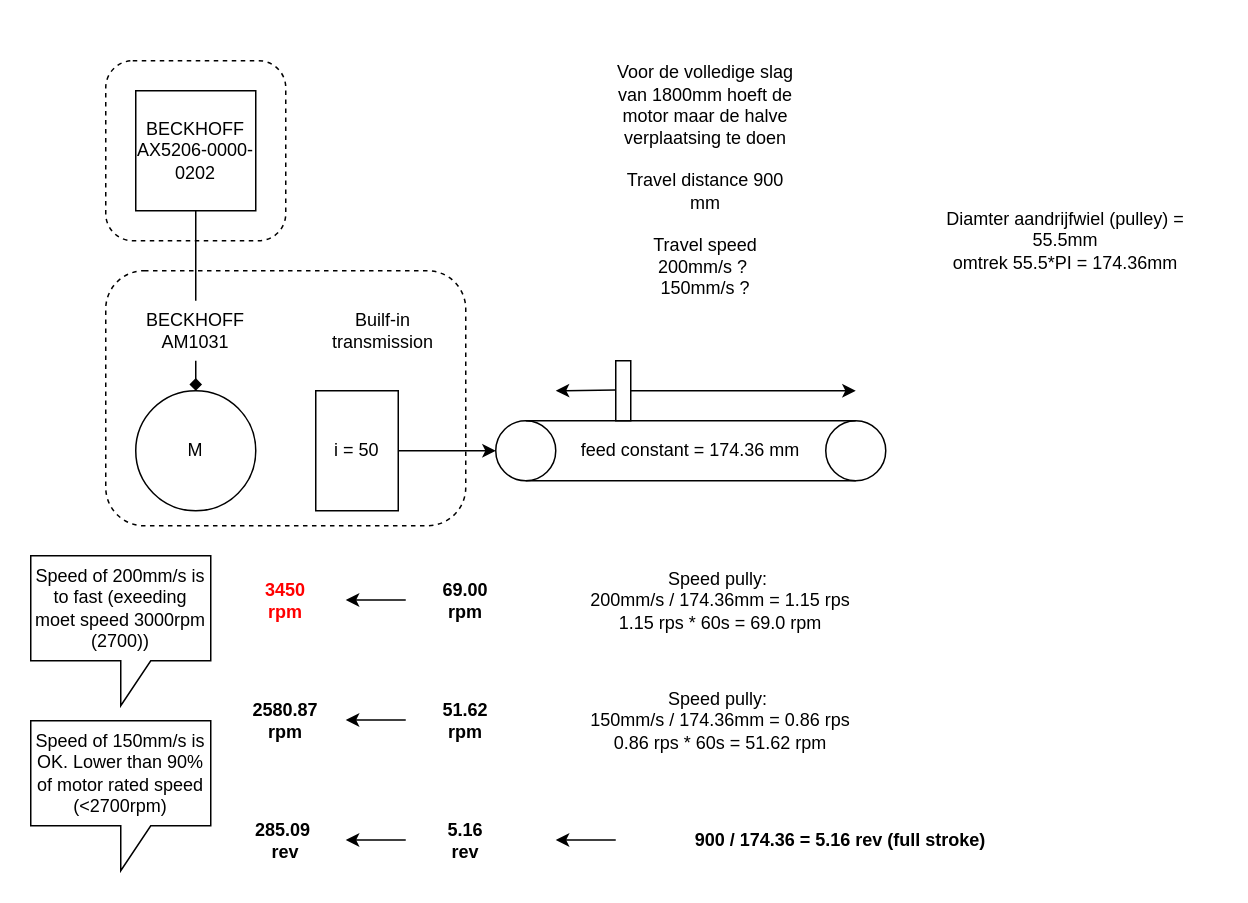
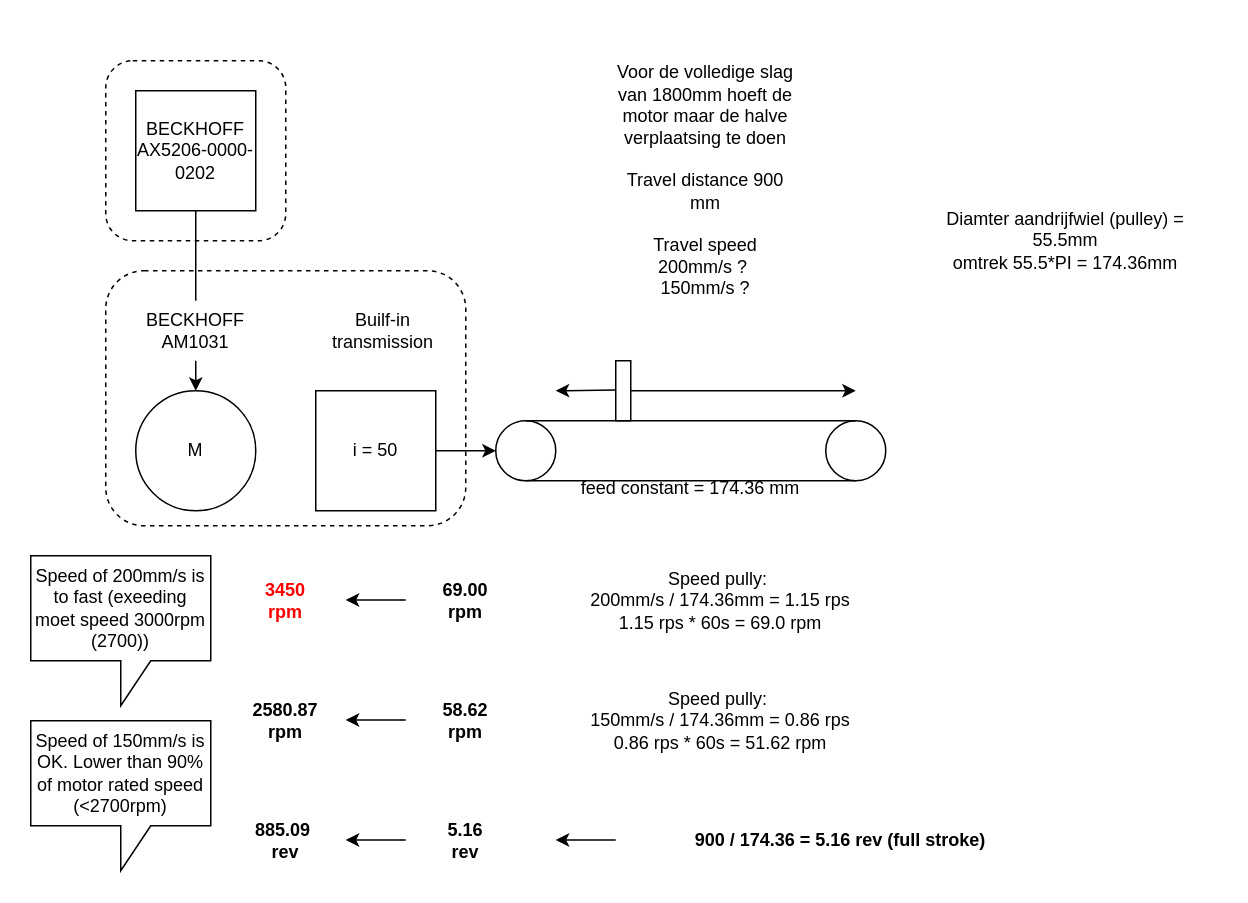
  <mxCell id="0" />
  <mxCell id="1" parent="0" />
  <mxCell id="2" value="" style="rounded=1;whiteSpace=wrap;html=1;dashed=1;fillColor=none;" parent="1" vertex="1"><mxGeometry x="70" y="180" width="240" height="170" as="geometry" /></mxCell>
- <mxCell id="3" value="i = 50" style="whiteSpace=wrap;html=1;aspect=fixed;" parent="1" vertex="1"><mxGeometry x="210" y="260" width="55" height="80" as="geometry" /></mxCell>
+ <mxCell id="3" value="i = 50" style="whiteSpace=wrap;html=1;aspect=fixed;" parent="1" vertex="1"><mxGeometry x="210" y="260" width="80" height="80" as="geometry" /></mxCell>
  <mxCell id="4" value="M" style="ellipse;whiteSpace=wrap;html=1;aspect=fixed;" parent="1" vertex="1"><mxGeometry x="90" y="260" width="80" height="80" as="geometry" /></mxCell>
  <mxCell id="5" value="" style="endArrow=classic;html=1;rounded=0;exitX=1;exitY=0.5;exitDx=0;exitDy=0;entryX=0;entryY=0.5;entryDx=0;entryDy=0;" parent="1" source="3" edge="1"><mxGeometry width="50" height="50" relative="1" as="geometry"><mxPoint x="180" y="310" as="sourcePoint" /><mxPoint x="330" y="300" as="targetPoint" /></mxGeometry></mxCell>
  <mxCell id="6" value="&lt;div&gt;Builf-in transmission&lt;/div&gt;" style="text;html=1;align=center;verticalAlign=middle;whiteSpace=wrap;rounded=0;" parent="1" vertex="1"><mxGeometry x="215" y="190" width="80" height="60" as="geometry" /></mxCell>
  <mxCell id="7" value="&lt;div&gt;&lt;b&gt;69.00 rpm&lt;/b&gt;&lt;/div&gt;" style="text;html=1;align=center;verticalAlign=middle;whiteSpace=wrap;rounded=0;fontColor=#000000;" parent="1" vertex="1"><mxGeometry x="290" y="380" width="40" height="40" as="geometry" /></mxCell>
  <mxCell id="8" value="&lt;div&gt;&lt;b&gt;3450 rpm&lt;/b&gt;&lt;/div&gt;" style="text;html=1;align=center;verticalAlign=middle;whiteSpace=wrap;rounded=0;fontColor=#ff0000;" parent="1" vertex="1"><mxGeometry x="170" y="380" width="40" height="40" as="geometry" /></mxCell>
  <mxCell id="9" value="" style="endArrow=classic;html=1;rounded=0;" parent="1" edge="1"><mxGeometry width="50" height="50" relative="1" as="geometry"><mxPoint x="410" y="259.5" as="sourcePoint" /><mxPoint x="370" y="260" as="targetPoint" /></mxGeometry></mxCell>
  <mxCell id="10" value="" style="endArrow=classic;html=1;rounded=0;" parent="1" edge="1"><mxGeometry width="50" height="50" relative="1" as="geometry"><mxPoint x="270" y="399.5" as="sourcePoint" /><mxPoint x="230" y="399.5" as="targetPoint" /></mxGeometry></mxCell>
  <mxCell id="11" value="" style="ellipse;whiteSpace=wrap;html=1;aspect=fixed;" parent="1" vertex="1"><mxGeometry x="330" y="280" width="40" height="40" as="geometry" /></mxCell>
  <mxCell id="12" value="" style="ellipse;whiteSpace=wrap;html=1;aspect=fixed;" parent="1" vertex="1"><mxGeometry x="550" y="280" width="40" height="40" as="geometry" /></mxCell>
  <mxCell id="13" value="" style="endArrow=none;html=1;rounded=0;exitX=0.5;exitY=0;exitDx=0;exitDy=0;entryX=0.5;entryY=0;entryDx=0;entryDy=0;" parent="1" source="11" target="12" edge="1"><mxGeometry width="50" height="50" relative="1" as="geometry"><mxPoint x="410" y="240" as="sourcePoint" /><mxPoint x="460" y="190" as="targetPoint" /></mxGeometry></mxCell>
  <mxCell id="14" value="" style="endArrow=none;html=1;rounded=0;exitX=0.5;exitY=1;exitDx=0;exitDy=0;entryX=0.5;entryY=1;entryDx=0;entryDy=0;" parent="1" source="11" target="12" edge="1"><mxGeometry width="50" height="50" relative="1" as="geometry"><mxPoint x="360" y="290" as="sourcePoint" /><mxPoint x="580" y="290" as="targetPoint" /></mxGeometry></mxCell>
  <mxCell id="15" value="" style="rounded=0;whiteSpace=wrap;html=1;" parent="1" vertex="1"><mxGeometry x="410" y="240" width="10" height="40" as="geometry" /></mxCell>
  <mxCell id="16" value="" style="endArrow=classic;html=1;rounded=0;exitX=1;exitY=0.5;exitDx=0;exitDy=0;" parent="1" source="15" edge="1"><mxGeometry width="50" height="50" relative="1" as="geometry"><mxPoint x="420" y="269.5" as="sourcePoint" /><mxPoint x="570" y="260" as="targetPoint" /></mxGeometry></mxCell>
  <mxCell id="17" value="&lt;div style=&quot;&quot;&gt;&lt;br&gt;&lt;/div&gt;" style="rounded=1;whiteSpace=wrap;html=1;dashed=1;fillColor=none;align=center;" parent="1" vertex="1"><mxGeometry x="70" y="40" width="120" height="120" as="geometry" /></mxCell>
  <mxCell id="18" value="&lt;div&gt;BECKHOFF&lt;/div&gt;AX5206-0000-0202&lt;div&gt;&lt;/div&gt;" style="whiteSpace=wrap;html=1;aspect=fixed;" parent="1" vertex="1"><mxGeometry x="90" y="60" width="80" height="80" as="geometry" /></mxCell>
- <mxCell id="19" value="" style="endArrow=diamond;html=1;rounded=0;exitX=0.5;exitY=1;exitDx=0;exitDy=0;entryX=0.5;entryY=0;entryDx=0;entryDy=0;" parent="1" source="18" target="4" edge="1"><mxGeometry width="50" height="50" relative="1" as="geometry"><mxPoint x="300" y="10" as="sourcePoint" /><mxPoint x="320" y="140" as="targetPoint" /></mxGeometry></mxCell>
+ <mxCell id="19" value="" style="endArrow=classic;html=1;rounded=0;exitX=0.5;exitY=1;exitDx=0;exitDy=0;entryX=0.5;entryY=0;entryDx=0;entryDy=0;" parent="1" source="18" target="4" edge="1"><mxGeometry width="50" height="50" relative="1" as="geometry"><mxPoint x="300" y="10" as="sourcePoint" /><mxPoint x="320" y="140" as="targetPoint" /></mxGeometry></mxCell>
  <mxCell id="20" value="BECKHOFF&lt;div&gt;AM1031&lt;/div&gt;" style="text;html=1;align=center;verticalAlign=middle;whiteSpace=wrap;rounded=0;fillColor=default;" parent="1" vertex="1"><mxGeometry x="90" y="200" width="80" height="40" as="geometry" /></mxCell>
  <mxCell id="21" value="&lt;div&gt;Voor de volledige slag van 1800mm hoeft de motor maar de halve verplaatsing te doen&lt;/div&gt;&lt;div&gt;&lt;br&gt;&lt;/div&gt;&lt;div&gt;Travel distance 900 mm&lt;/div&gt;&lt;div&gt;&lt;br&gt;&lt;/div&gt;&lt;div&gt;Travel speed&lt;/div&gt;&lt;div&gt;200mm/s ?&amp;nbsp;&lt;/div&gt;&lt;div&gt;150mm/s ?&lt;/div&gt;" style="text;html=1;align=center;verticalAlign=middle;whiteSpace=wrap;rounded=0;" parent="1" vertex="1"><mxGeometry x="410" y="20" width="120" height="200" as="geometry" /></mxCell>
- <mxCell id="22" value="feed constant = 174.36 mm" style="text;html=1;align=center;verticalAlign=middle;whiteSpace=wrap;rounded=0;" parent="1" vertex="1"><mxGeometry x="380" y="290" width="160" height="20" as="geometry" /></mxCell>
+ <mxCell id="22" value="feed constant = 174.36 mm" style="text;html=1;align=center;verticalAlign=middle;whiteSpace=wrap;rounded=0;" parent="1" vertex="1"><mxGeometry x="380" y="315" width="160" height="20" as="geometry" /></mxCell>
  <mxCell id="23" value="&lt;div&gt;Speed pully:&amp;nbsp;&lt;/div&gt;&lt;div&gt;200mm/s / 174.36mm = 1.15 rps&lt;/div&gt;&lt;div&gt;1.15 rps&lt;span style=&quot;background-color: initial;&quot;&gt;&amp;nbsp;* 60s = 69.0&lt;/span&gt;&lt;span style=&quot;background-color: initial;&quot;&gt;&amp;nbsp;rpm&lt;/span&gt;&lt;/div&gt;" style="text;html=1;align=center;verticalAlign=middle;whiteSpace=wrap;rounded=0;" parent="1" vertex="1"><mxGeometry x="380" y="370" width="200" height="60" as="geometry" /></mxCell>
  <mxCell id="24" value="&lt;div&gt;&lt;b&gt;5.16 rev&lt;/b&gt;&lt;/div&gt;" style="text;html=1;align=center;verticalAlign=middle;whiteSpace=wrap;rounded=0;fontColor=#000000;" parent="1" vertex="1"><mxGeometry x="290" y="540" width="40" height="40" as="geometry" /></mxCell>
- <mxCell id="25" value="&lt;div&gt;&lt;b&gt;285.09&amp;nbsp; rev&lt;/b&gt;&lt;/div&gt;" style="text;html=1;align=center;verticalAlign=middle;whiteSpace=wrap;rounded=0;fontColor=#000000;" parent="1" vertex="1"><mxGeometry x="170" y="540" width="40" height="40" as="geometry" /></mxCell>
+ <mxCell id="25" value="&lt;div&gt;&lt;b&gt;885.09&amp;nbsp; rev&lt;/b&gt;&lt;/div&gt;" style="text;html=1;align=center;verticalAlign=middle;whiteSpace=wrap;rounded=0;fontColor=#000000;" parent="1" vertex="1"><mxGeometry x="170" y="540" width="40" height="40" as="geometry" /></mxCell>
  <mxCell id="26" value="" style="endArrow=classic;html=1;rounded=0;" parent="1" edge="1"><mxGeometry width="50" height="50" relative="1" as="geometry"><mxPoint x="270" y="559.5" as="sourcePoint" /><mxPoint x="230" y="559.5" as="targetPoint" /></mxGeometry></mxCell>
  <mxCell id="27" value="&lt;div&gt;&lt;b&gt;900 / 174.36 = 5.16 rev (full stroke)&lt;/b&gt;&lt;/div&gt;" style="text;html=1;align=center;verticalAlign=middle;whiteSpace=wrap;rounded=0;fontColor=#000000;" parent="1" vertex="1"><mxGeometry x="430" y="540" width="260" height="40" as="geometry" /></mxCell>
  <mxCell id="28" value="" style="endArrow=classic;html=1;rounded=0;" parent="1" edge="1"><mxGeometry width="50" height="50" relative="1" as="geometry"><mxPoint x="410" y="559.5" as="sourcePoint" /><mxPoint x="370" y="559.5" as="targetPoint" /></mxGeometry></mxCell>
  <mxCell id="29" value="Diamter aandrijfwiel (pulley) = 55.5mm&lt;br&gt;omtrek 55.5*PI = 174.36mm" style="text;html=1;align=center;verticalAlign=middle;whiteSpace=wrap;rounded=0;" parent="1" vertex="1"><mxGeometry x="610" y="100" width="200" height="120" as="geometry" /></mxCell>
- <mxCell id="30" value="&lt;div&gt;&lt;b&gt;51.62 rpm&lt;/b&gt;&lt;/div&gt;" style="text;html=1;align=center;verticalAlign=middle;whiteSpace=wrap;rounded=0;fontColor=#000000;" vertex="1" parent="1"><mxGeometry x="290" y="460" width="40" height="40" as="geometry" /></mxCell>
+ <mxCell id="30" value="&lt;div&gt;&lt;b&gt;58.62 rpm&lt;/b&gt;&lt;/div&gt;" style="text;html=1;align=center;verticalAlign=middle;whiteSpace=wrap;rounded=0;fontColor=#000000;" vertex="1" parent="1"><mxGeometry x="290" y="460" width="40" height="40" as="geometry" /></mxCell>
  <mxCell id="31" value="&lt;div&gt;&lt;b&gt;2580.87 rpm&lt;/b&gt;&lt;/div&gt;" style="text;html=1;align=center;verticalAlign=middle;whiteSpace=wrap;rounded=0;fontColor=#000000;" vertex="1" parent="1"><mxGeometry x="170" y="460" width="40" height="40" as="geometry" /></mxCell>
  <mxCell id="32" value="" style="endArrow=classic;html=1;rounded=0;" edge="1" parent="1"><mxGeometry width="50" height="50" relative="1" as="geometry"><mxPoint x="270" y="479.5" as="sourcePoint" /><mxPoint x="230" y="479.5" as="targetPoint" /></mxGeometry></mxCell>
  <mxCell id="33" value="&lt;div&gt;Speed pully:&amp;nbsp;&lt;/div&gt;&lt;div&gt;150mm/s / 174.36mm = 0.86 rps&lt;/div&gt;&lt;div&gt;0.86 rps&lt;span style=&quot;background-color: initial;&quot;&gt;&amp;nbsp;* 60s = 51.62&lt;/span&gt;&lt;span style=&quot;background-color: initial;&quot;&gt;&amp;nbsp;rpm&lt;/span&gt;&lt;/div&gt;" style="text;html=1;align=center;verticalAlign=middle;whiteSpace=wrap;rounded=0;" vertex="1" parent="1"><mxGeometry x="380" y="450" width="200" height="60" as="geometry" /></mxCell>
  <mxCell id="34" value="Speed of 200mm/s is to fast (exeeding moet speed 3000rpm (2700))" style="shape=callout;whiteSpace=wrap;html=1;perimeter=calloutPerimeter;" vertex="1" parent="1"><mxGeometry x="20" y="370" width="120" height="100" as="geometry" /></mxCell>
  <mxCell id="35" value="Speed of 150mm/s is OK. Lower than 90% of motor rated speed (&amp;lt;2700rpm)" style="shape=callout;whiteSpace=wrap;html=1;perimeter=calloutPerimeter;" vertex="1" parent="1"><mxGeometry x="20" y="480" width="120" height="100" as="geometry" /></mxCell>
